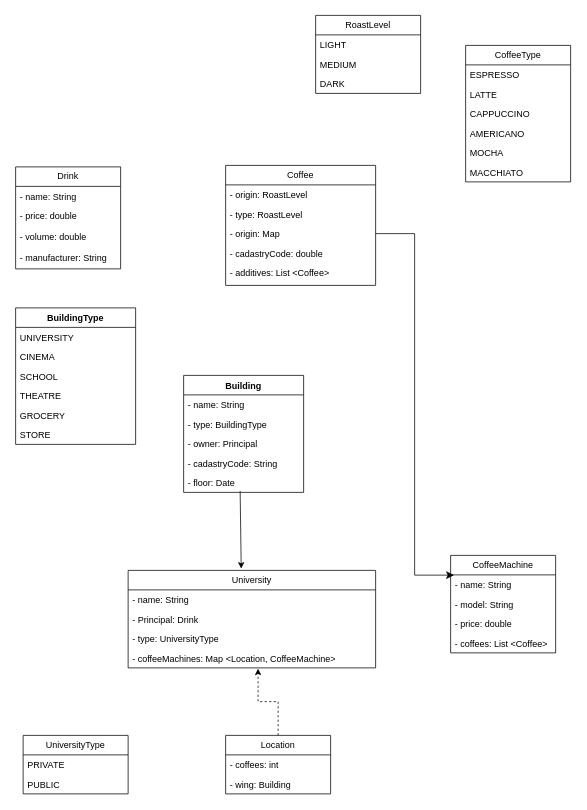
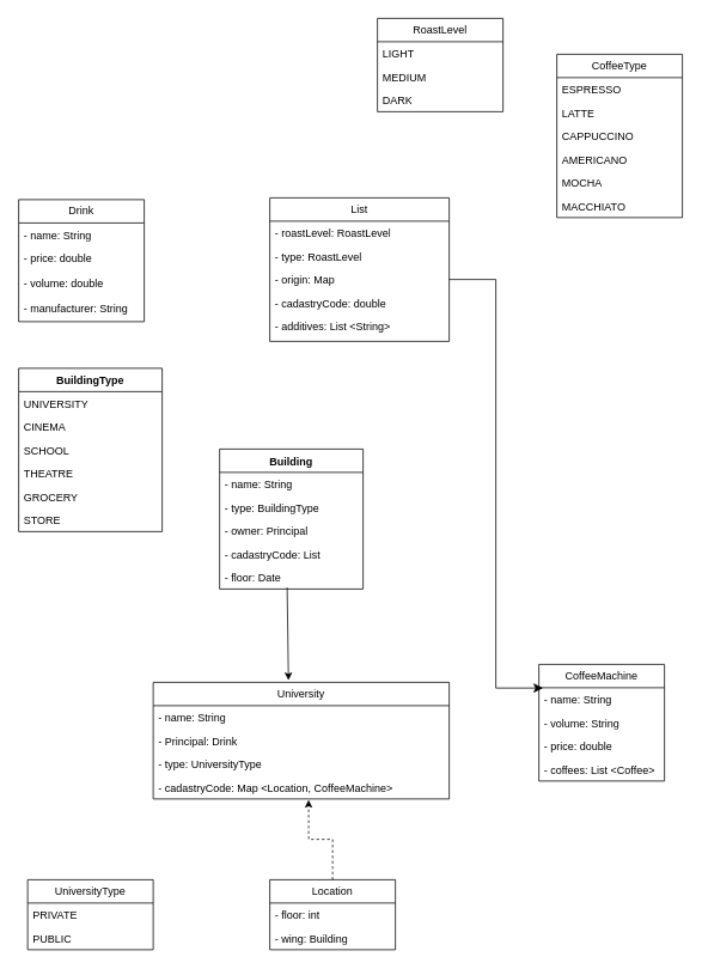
  <mxCell id="0" />
  <mxCell id="1" parent="0" />
  <mxCell id="2" value="Drink" style="swimlane;fontStyle=0;childLayout=stackLayout;horizontal=1;startSize=26;fillColor=none;horizontalStack=0;resizeParent=1;resizeParentMax=0;resizeLast=0;collapsible=1;marginBottom=0;whiteSpace=wrap;html=1;" vertex="1" parent="1"><mxGeometry x="20" y="222" width="140" height="136" as="geometry" /></mxCell>
  <mxCell id="3" value="- name: String" style="text;strokeColor=none;fillColor=none;align=left;verticalAlign=top;spacingLeft=4;spacingRight=4;overflow=hidden;rotatable=0;points=[[0,0.5],[1,0.5]];portConstraint=eastwest;whiteSpace=wrap;html=1;" vertex="1" parent="2"><mxGeometry y="26" width="140" height="26" as="geometry" /></mxCell>
  <mxCell id="4" value="- price: double" style="text;strokeColor=none;fillColor=none;align=left;verticalAlign=top;spacingLeft=4;spacingRight=4;overflow=hidden;rotatable=0;points=[[0,0.5],[1,0.5]];portConstraint=eastwest;whiteSpace=wrap;html=1;" vertex="1" parent="2"><mxGeometry y="52" width="140" height="28" as="geometry" /></mxCell>
  <mxCell id="5" value="- volume: double" style="text;strokeColor=none;fillColor=none;align=left;verticalAlign=top;spacingLeft=4;spacingRight=4;overflow=hidden;rotatable=0;points=[[0,0.5],[1,0.5]];portConstraint=eastwest;whiteSpace=wrap;html=1;" vertex="1" parent="2"><mxGeometry y="80" width="140" height="28" as="geometry" /></mxCell>
  <mxCell id="6" value="- manufacturer: String" style="text;strokeColor=none;fillColor=none;align=left;verticalAlign=top;spacingLeft=4;spacingRight=4;overflow=hidden;rotatable=0;points=[[0,0.5],[1,0.5]];portConstraint=eastwest;whiteSpace=wrap;html=1;" vertex="1" parent="2"><mxGeometry y="108" width="140" height="28" as="geometry" /></mxCell>
- <mxCell id="7" value="Coffee" style="swimlane;fontStyle=0;childLayout=stackLayout;horizontal=1;startSize=26;fillColor=none;horizontalStack=0;resizeParent=1;resizeParentMax=0;resizeLast=0;collapsible=1;marginBottom=0;whiteSpace=wrap;html=1;" vertex="1" parent="1"><mxGeometry x="300" y="220" width="200" height="160" as="geometry" /></mxCell>
- <mxCell id="8" value="- origin: RoastLevel" style="text;strokeColor=none;fillColor=none;align=left;verticalAlign=top;spacingLeft=4;spacingRight=4;overflow=hidden;rotatable=0;points=[[0,0.5],[1,0.5]];portConstraint=eastwest;whiteSpace=wrap;html=1;" vertex="1" parent="7"><mxGeometry y="26" width="200" height="26" as="geometry" /></mxCell>
+ <mxCell id="7" value="List" style="swimlane;fontStyle=0;childLayout=stackLayout;horizontal=1;startSize=26;fillColor=none;horizontalStack=0;resizeParent=1;resizeParentMax=0;resizeLast=0;collapsible=1;marginBottom=0;whiteSpace=wrap;html=1;" vertex="1" parent="1"><mxGeometry x="300" y="220" width="200" height="160" as="geometry" /></mxCell>
+ <mxCell id="8" value="- roastLevel: RoastLevel" style="text;strokeColor=none;fillColor=none;align=left;verticalAlign=top;spacingLeft=4;spacingRight=4;overflow=hidden;rotatable=0;points=[[0,0.5],[1,0.5]];portConstraint=eastwest;whiteSpace=wrap;html=1;" vertex="1" parent="7"><mxGeometry y="26" width="200" height="26" as="geometry" /></mxCell>
  <mxCell id="9" value="- type: RoastLevel" style="text;strokeColor=none;fillColor=none;align=left;verticalAlign=top;spacingLeft=4;spacingRight=4;overflow=hidden;rotatable=0;points=[[0,0.5],[1,0.5]];portConstraint=eastwest;whiteSpace=wrap;html=1;" vertex="1" parent="7"><mxGeometry y="52" width="200" height="26" as="geometry" /></mxCell>
  <mxCell id="10" value="- origin: Map" style="text;strokeColor=none;fillColor=none;align=left;verticalAlign=top;spacingLeft=4;spacingRight=4;overflow=hidden;rotatable=0;points=[[0,0.5],[1,0.5]];portConstraint=eastwest;whiteSpace=wrap;html=1;" vertex="1" parent="7"><mxGeometry y="78" width="200" height="26" as="geometry" /></mxCell>
  <mxCell id="11" value="- cadastryCode: double" style="text;strokeColor=none;fillColor=none;align=left;verticalAlign=top;spacingLeft=4;spacingRight=4;overflow=hidden;rotatable=0;points=[[0,0.5],[1,0.5]];portConstraint=eastwest;whiteSpace=wrap;html=1;" vertex="1" parent="7"><mxGeometry y="104" width="200" height="26" as="geometry" /></mxCell>
- <mxCell id="12" value="- additives: List &amp;lt;Coffee&amp;gt;" style="text;strokeColor=none;fillColor=none;align=left;verticalAlign=top;spacingLeft=4;spacingRight=4;overflow=hidden;rotatable=0;points=[[0,0.5],[1,0.5]];portConstraint=eastwest;whiteSpace=wrap;html=1;" vertex="1" parent="7"><mxGeometry y="130" width="200" height="30" as="geometry" /></mxCell>
+ <mxCell id="12" value="- additives: List &amp;lt;String&amp;gt;" style="text;strokeColor=none;fillColor=none;align=left;verticalAlign=top;spacingLeft=4;spacingRight=4;overflow=hidden;rotatable=0;points=[[0,0.5],[1,0.5]];portConstraint=eastwest;whiteSpace=wrap;html=1;" vertex="1" parent="7"><mxGeometry y="130" width="200" height="30" as="geometry" /></mxCell>
  <mxCell id="13" value="Building" style="swimlane;fontStyle=1;align=center;verticalAlign=top;childLayout=stackLayout;horizontal=1;startSize=26;horizontalStack=0;resizeParent=1;resizeParentMax=0;resizeLast=0;collapsible=1;marginBottom=0;whiteSpace=wrap;html=1;" vertex="1" parent="1"><mxGeometry x="244" y="500" width="160" height="156" as="geometry" /></mxCell>
  <mxCell id="14" value="- name: String" style="text;strokeColor=none;fillColor=none;align=left;verticalAlign=top;spacingLeft=4;spacingRight=4;overflow=hidden;rotatable=0;points=[[0,0.5],[1,0.5]];portConstraint=eastwest;whiteSpace=wrap;html=1;" vertex="1" parent="13"><mxGeometry y="26" width="160" height="26" as="geometry" /></mxCell>
  <mxCell id="15" value="- type: BuildingType" style="text;strokeColor=none;fillColor=none;align=left;verticalAlign=top;spacingLeft=4;spacingRight=4;overflow=hidden;rotatable=0;points=[[0,0.5],[1,0.5]];portConstraint=eastwest;whiteSpace=wrap;html=1;" vertex="1" parent="13"><mxGeometry y="52" width="160" height="26" as="geometry" /></mxCell>
  <mxCell id="16" value="- owner: Principal" style="text;strokeColor=none;fillColor=none;align=left;verticalAlign=top;spacingLeft=4;spacingRight=4;overflow=hidden;rotatable=0;points=[[0,0.5],[1,0.5]];portConstraint=eastwest;whiteSpace=wrap;html=1;" vertex="1" parent="13"><mxGeometry y="78" width="160" height="26" as="geometry" /></mxCell>
- <mxCell id="17" value="- cadastryCode: String" style="text;strokeColor=none;fillColor=none;align=left;verticalAlign=top;spacingLeft=4;spacingRight=4;overflow=hidden;rotatable=0;points=[[0,0.5],[1,0.5]];portConstraint=eastwest;whiteSpace=wrap;html=1;" vertex="1" parent="13"><mxGeometry y="104" width="160" height="26" as="geometry" /></mxCell>
+ <mxCell id="17" value="- cadastryCode: List" style="text;strokeColor=none;fillColor=none;align=left;verticalAlign=top;spacingLeft=4;spacingRight=4;overflow=hidden;rotatable=0;points=[[0,0.5],[1,0.5]];portConstraint=eastwest;whiteSpace=wrap;html=1;" vertex="1" parent="13"><mxGeometry y="104" width="160" height="26" as="geometry" /></mxCell>
  <mxCell id="18" value="- floor: Date" style="text;strokeColor=none;fillColor=none;align=left;verticalAlign=top;spacingLeft=4;spacingRight=4;overflow=hidden;rotatable=0;points=[[0,0.5],[1,0.5]];portConstraint=eastwest;whiteSpace=wrap;html=1;" vertex="1" parent="13"><mxGeometry y="130" width="160" height="26" as="geometry" /></mxCell>
  <mxCell id="19" value="RoastLevel" style="swimlane;fontStyle=0;childLayout=stackLayout;horizontal=1;startSize=26;fillColor=none;horizontalStack=0;resizeParent=1;resizeParentMax=0;resizeLast=0;collapsible=1;marginBottom=0;whiteSpace=wrap;html=1;" vertex="1" parent="1"><mxGeometry x="420" y="20" width="140" height="104" as="geometry" /></mxCell>
  <mxCell id="20" value="LIGHT" style="text;strokeColor=none;fillColor=none;align=left;verticalAlign=top;spacingLeft=4;spacingRight=4;overflow=hidden;rotatable=0;points=[[0,0.5],[1,0.5]];portConstraint=eastwest;whiteSpace=wrap;html=1;" vertex="1" parent="19"><mxGeometry y="26" width="140" height="26" as="geometry" /></mxCell>
  <mxCell id="21" value="MEDIUM" style="text;strokeColor=none;fillColor=none;align=left;verticalAlign=top;spacingLeft=4;spacingRight=4;overflow=hidden;rotatable=0;points=[[0,0.5],[1,0.5]];portConstraint=eastwest;whiteSpace=wrap;html=1;" vertex="1" parent="19"><mxGeometry y="52" width="140" height="26" as="geometry" /></mxCell>
  <mxCell id="22" value="DARK" style="text;strokeColor=none;fillColor=none;align=left;verticalAlign=top;spacingLeft=4;spacingRight=4;overflow=hidden;rotatable=0;points=[[0,0.5],[1,0.5]];portConstraint=eastwest;whiteSpace=wrap;html=1;" vertex="1" parent="19"><mxGeometry y="78" width="140" height="26" as="geometry" /></mxCell>
  <mxCell id="23" value="CoffeeType" style="swimlane;fontStyle=0;childLayout=stackLayout;horizontal=1;startSize=26;fillColor=none;horizontalStack=0;resizeParent=1;resizeParentMax=0;resizeLast=0;collapsible=1;marginBottom=0;whiteSpace=wrap;html=1;" vertex="1" parent="1"><mxGeometry x="620" y="60" width="140" height="182" as="geometry" /></mxCell>
  <mxCell id="24" value="ESPRESSO" style="text;strokeColor=none;fillColor=none;align=left;verticalAlign=top;spacingLeft=4;spacingRight=4;overflow=hidden;rotatable=0;points=[[0,0.5],[1,0.5]];portConstraint=eastwest;whiteSpace=wrap;html=1;" vertex="1" parent="23"><mxGeometry y="26" width="140" height="26" as="geometry" /></mxCell>
  <mxCell id="25" value="LATTE" style="text;strokeColor=none;fillColor=none;align=left;verticalAlign=top;spacingLeft=4;spacingRight=4;overflow=hidden;rotatable=0;points=[[0,0.5],[1,0.5]];portConstraint=eastwest;whiteSpace=wrap;html=1;" vertex="1" parent="23"><mxGeometry y="52" width="140" height="26" as="geometry" /></mxCell>
  <mxCell id="26" value="CAPPUCCINO" style="text;strokeColor=none;fillColor=none;align=left;verticalAlign=top;spacingLeft=4;spacingRight=4;overflow=hidden;rotatable=0;points=[[0,0.5],[1,0.5]];portConstraint=eastwest;whiteSpace=wrap;html=1;" vertex="1" parent="23"><mxGeometry y="78" width="140" height="26" as="geometry" /></mxCell>
  <mxCell id="27" value="AMERICANO" style="text;strokeColor=none;fillColor=none;align=left;verticalAlign=top;spacingLeft=4;spacingRight=4;overflow=hidden;rotatable=0;points=[[0,0.5],[1,0.5]];portConstraint=eastwest;whiteSpace=wrap;html=1;" vertex="1" parent="23"><mxGeometry y="104" width="140" height="26" as="geometry" /></mxCell>
  <mxCell id="28" value="MOCHA" style="text;strokeColor=none;fillColor=none;align=left;verticalAlign=top;spacingLeft=4;spacingRight=4;overflow=hidden;rotatable=0;points=[[0,0.5],[1,0.5]];portConstraint=eastwest;whiteSpace=wrap;html=1;" vertex="1" parent="23"><mxGeometry y="130" width="140" height="26" as="geometry" /></mxCell>
  <mxCell id="29" value="MACCHIATO" style="text;strokeColor=none;fillColor=none;align=left;verticalAlign=top;spacingLeft=4;spacingRight=4;overflow=hidden;rotatable=0;points=[[0,0.5],[1,0.5]];portConstraint=eastwest;whiteSpace=wrap;html=1;" vertex="1" parent="23"><mxGeometry y="156" width="140" height="26" as="geometry" /></mxCell>
  <mxCell id="30" value="BuildingType" style="swimlane;fontStyle=1;align=center;verticalAlign=top;childLayout=stackLayout;horizontal=1;startSize=26;horizontalStack=0;resizeParent=1;resizeParentMax=0;resizeLast=0;collapsible=1;marginBottom=0;whiteSpace=wrap;html=1;" vertex="1" parent="1"><mxGeometry x="20" y="410" width="160" height="182" as="geometry" /></mxCell>
  <mxCell id="31" value="UNIVERSITY" style="text;strokeColor=none;fillColor=none;align=left;verticalAlign=top;spacingLeft=4;spacingRight=4;overflow=hidden;rotatable=0;points=[[0,0.5],[1,0.5]];portConstraint=eastwest;whiteSpace=wrap;html=1;" vertex="1" parent="30"><mxGeometry y="26" width="160" height="26" as="geometry" /></mxCell>
  <mxCell id="32" value="CINEMA" style="text;strokeColor=none;fillColor=none;align=left;verticalAlign=top;spacingLeft=4;spacingRight=4;overflow=hidden;rotatable=0;points=[[0,0.5],[1,0.5]];portConstraint=eastwest;whiteSpace=wrap;html=1;" vertex="1" parent="30"><mxGeometry y="52" width="160" height="26" as="geometry" /></mxCell>
  <mxCell id="33" value="SCHOOL" style="text;strokeColor=none;fillColor=none;align=left;verticalAlign=top;spacingLeft=4;spacingRight=4;overflow=hidden;rotatable=0;points=[[0,0.5],[1,0.5]];portConstraint=eastwest;whiteSpace=wrap;html=1;" vertex="1" parent="30"><mxGeometry y="78" width="160" height="26" as="geometry" /></mxCell>
  <mxCell id="34" value="THEATRE" style="text;strokeColor=none;fillColor=none;align=left;verticalAlign=top;spacingLeft=4;spacingRight=4;overflow=hidden;rotatable=0;points=[[0,0.5],[1,0.5]];portConstraint=eastwest;whiteSpace=wrap;html=1;" vertex="1" parent="30"><mxGeometry y="104" width="160" height="26" as="geometry" /></mxCell>
  <mxCell id="35" value="GROCERY" style="text;strokeColor=none;fillColor=none;align=left;verticalAlign=top;spacingLeft=4;spacingRight=4;overflow=hidden;rotatable=0;points=[[0,0.5],[1,0.5]];portConstraint=eastwest;whiteSpace=wrap;html=1;" vertex="1" parent="30"><mxGeometry y="130" width="160" height="26" as="geometry" /></mxCell>
  <mxCell id="36" value="STORE" style="text;strokeColor=none;fillColor=none;align=left;verticalAlign=top;spacingLeft=4;spacingRight=4;overflow=hidden;rotatable=0;points=[[0,0.5],[1,0.5]];portConstraint=eastwest;whiteSpace=wrap;html=1;" vertex="1" parent="30"><mxGeometry y="156" width="160" height="26" as="geometry" /></mxCell>
  <mxCell id="37" value="University" style="swimlane;fontStyle=0;childLayout=stackLayout;horizontal=1;startSize=26;fillColor=none;horizontalStack=0;resizeParent=1;resizeParentMax=0;resizeLast=0;collapsible=1;marginBottom=0;whiteSpace=wrap;html=1;" vertex="1" parent="1"><mxGeometry x="170" y="760" width="330" height="130" as="geometry" /></mxCell>
  <mxCell id="38" value="- name: String" style="text;strokeColor=none;fillColor=none;align=left;verticalAlign=top;spacingLeft=4;spacingRight=4;overflow=hidden;rotatable=0;points=[[0,0.5],[1,0.5]];portConstraint=eastwest;whiteSpace=wrap;html=1;" vertex="1" parent="37"><mxGeometry y="26" width="330" height="26" as="geometry" /></mxCell>
  <mxCell id="39" value="- Principal: Drink" style="text;strokeColor=none;fillColor=none;align=left;verticalAlign=top;spacingLeft=4;spacingRight=4;overflow=hidden;rotatable=0;points=[[0,0.5],[1,0.5]];portConstraint=eastwest;whiteSpace=wrap;html=1;" vertex="1" parent="37"><mxGeometry y="52" width="330" height="26" as="geometry" /></mxCell>
  <mxCell id="40" value="- type: UniversityType" style="text;strokeColor=none;fillColor=none;align=left;verticalAlign=top;spacingLeft=4;spacingRight=4;overflow=hidden;rotatable=0;points=[[0,0.5],[1,0.5]];portConstraint=eastwest;whiteSpace=wrap;html=1;" vertex="1" parent="37"><mxGeometry y="78" width="330" height="26" as="geometry" /></mxCell>
- <mxCell id="41" value="- coffeeMachines: Map &amp;lt;Location, CoffeeMachine&amp;gt;" style="text;strokeColor=none;fillColor=none;align=left;verticalAlign=top;spacingLeft=4;spacingRight=4;overflow=hidden;rotatable=0;points=[[0,0.5],[1,0.5]];portConstraint=eastwest;whiteSpace=wrap;html=1;" vertex="1" parent="37"><mxGeometry y="104" width="330" height="26" as="geometry" /></mxCell>
+ <mxCell id="41" value="- cadastryCode: Map &amp;lt;Location, CoffeeMachine&amp;gt;" style="text;strokeColor=none;fillColor=none;align=left;verticalAlign=top;spacingLeft=4;spacingRight=4;overflow=hidden;rotatable=0;points=[[0,0.5],[1,0.5]];portConstraint=eastwest;whiteSpace=wrap;html=1;" vertex="1" parent="37"><mxGeometry y="104" width="330" height="26" as="geometry" /></mxCell>
  <mxCell id="42" value="" style="endArrow=classic;html=1;rounded=0;exitX=0.471;exitY=0.936;exitDx=0;exitDy=0;exitPerimeter=0;entryX=0.457;entryY=-0.018;entryDx=0;entryDy=0;entryPerimeter=0;" edge="1" parent="1" source="18" target="37"><mxGeometry width="50" height="50" relative="1" as="geometry"><mxPoint x="350" y="720" as="sourcePoint" /><mxPoint x="314" y="830" as="targetPoint" /></mxGeometry></mxCell>
  <mxCell id="43" value="CoffeeMachine" style="swimlane;fontStyle=0;childLayout=stackLayout;horizontal=1;startSize=26;fillColor=none;horizontalStack=0;resizeParent=1;resizeParentMax=0;resizeLast=0;collapsible=1;marginBottom=0;whiteSpace=wrap;html=1;" vertex="1" parent="1"><mxGeometry x="600" y="740" width="140" height="130" as="geometry" /></mxCell>
  <mxCell id="44" value="- name: String" style="text;strokeColor=none;fillColor=none;align=left;verticalAlign=top;spacingLeft=4;spacingRight=4;overflow=hidden;rotatable=0;points=[[0,0.5],[1,0.5]];portConstraint=eastwest;whiteSpace=wrap;html=1;" vertex="1" parent="43"><mxGeometry y="26" width="140" height="26" as="geometry" /></mxCell>
- <mxCell id="45" value="- model: String" style="text;strokeColor=none;fillColor=none;align=left;verticalAlign=top;spacingLeft=4;spacingRight=4;overflow=hidden;rotatable=0;points=[[0,0.5],[1,0.5]];portConstraint=eastwest;whiteSpace=wrap;html=1;" vertex="1" parent="43"><mxGeometry y="52" width="140" height="26" as="geometry" /></mxCell>
+ <mxCell id="45" value="- volume: String" style="text;strokeColor=none;fillColor=none;align=left;verticalAlign=top;spacingLeft=4;spacingRight=4;overflow=hidden;rotatable=0;points=[[0,0.5],[1,0.5]];portConstraint=eastwest;whiteSpace=wrap;html=1;" vertex="1" parent="43"><mxGeometry y="52" width="140" height="26" as="geometry" /></mxCell>
  <mxCell id="46" value="- price: double" style="text;strokeColor=none;fillColor=none;align=left;verticalAlign=top;spacingLeft=4;spacingRight=4;overflow=hidden;rotatable=0;points=[[0,0.5],[1,0.5]];portConstraint=eastwest;whiteSpace=wrap;html=1;" vertex="1" parent="43"><mxGeometry y="78" width="140" height="26" as="geometry" /></mxCell>
  <mxCell id="47" value="- coffees: List &amp;lt;Coffee&amp;gt;" style="text;strokeColor=none;fillColor=none;align=left;verticalAlign=top;spacingLeft=4;spacingRight=4;overflow=hidden;rotatable=0;points=[[0,0.5],[1,0.5]];portConstraint=eastwest;whiteSpace=wrap;html=1;" vertex="1" parent="43"><mxGeometry y="104" width="140" height="26" as="geometry" /></mxCell>
  <mxCell id="48" value="" style="edgeStyle=elbowEdgeStyle;elbow=horizontal;endArrow=classic;html=1;curved=0;rounded=0;endSize=8;startSize=8;entryX=0.033;entryY=0.013;entryDx=0;entryDy=0;entryPerimeter=0;exitX=1;exitY=0.5;exitDx=0;exitDy=0;" edge="1" parent="1" source="10" target="44"><mxGeometry width="50" height="50" relative="1" as="geometry"><mxPoint x="500" y="400" as="sourcePoint" /><mxPoint x="550" y="350" as="targetPoint" /></mxGeometry></mxCell>
  <mxCell id="49" value="UniversityType" style="swimlane;fontStyle=0;childLayout=stackLayout;horizontal=1;startSize=26;fillColor=none;horizontalStack=0;resizeParent=1;resizeParentMax=0;resizeLast=0;collapsible=1;marginBottom=0;whiteSpace=wrap;html=1;" vertex="1" parent="1"><mxGeometry x="30" y="980" width="140" height="78" as="geometry" /></mxCell>
  <mxCell id="50" value="PRIVATE" style="text;strokeColor=none;fillColor=none;align=left;verticalAlign=top;spacingLeft=4;spacingRight=4;overflow=hidden;rotatable=0;points=[[0,0.5],[1,0.5]];portConstraint=eastwest;whiteSpace=wrap;html=1;" vertex="1" parent="49"><mxGeometry y="26" width="140" height="26" as="geometry" /></mxCell>
  <mxCell id="51" value="PUBLIC" style="text;strokeColor=none;fillColor=none;align=left;verticalAlign=top;spacingLeft=4;spacingRight=4;overflow=hidden;rotatable=0;points=[[0,0.5],[1,0.5]];portConstraint=eastwest;whiteSpace=wrap;html=1;" vertex="1" parent="49"><mxGeometry y="52" width="140" height="26" as="geometry" /></mxCell>
  <mxCell id="52" value="Location" style="swimlane;fontStyle=0;childLayout=stackLayout;horizontal=1;startSize=26;fillColor=none;horizontalStack=0;resizeParent=1;resizeParentMax=0;resizeLast=0;collapsible=1;marginBottom=0;whiteSpace=wrap;html=1;" vertex="1" parent="1"><mxGeometry x="300" y="980" width="140" height="78" as="geometry" /></mxCell>
- <mxCell id="53" value="- coffees: int" style="text;strokeColor=none;fillColor=none;align=left;verticalAlign=top;spacingLeft=4;spacingRight=4;overflow=hidden;rotatable=0;points=[[0,0.5],[1,0.5]];portConstraint=eastwest;whiteSpace=wrap;html=1;" vertex="1" parent="52"><mxGeometry y="26" width="140" height="26" as="geometry" /></mxCell>
+ <mxCell id="53" value="- floor: int" style="text;strokeColor=none;fillColor=none;align=left;verticalAlign=top;spacingLeft=4;spacingRight=4;overflow=hidden;rotatable=0;points=[[0,0.5],[1,0.5]];portConstraint=eastwest;whiteSpace=wrap;html=1;" vertex="1" parent="52"><mxGeometry y="26" width="140" height="26" as="geometry" /></mxCell>
  <mxCell id="54" value="- wing: Building" style="text;strokeColor=none;fillColor=none;align=left;verticalAlign=top;spacingLeft=4;spacingRight=4;overflow=hidden;rotatable=0;points=[[0,0.5],[1,0.5]];portConstraint=eastwest;whiteSpace=wrap;html=1;" vertex="1" parent="52"><mxGeometry y="52" width="140" height="26" as="geometry" /></mxCell>
  <mxCell id="55" style="edgeStyle=orthogonalEdgeStyle;rounded=0;orthogonalLoop=1;jettySize=auto;html=1;exitX=0.5;exitY=0;exitDx=0;exitDy=0;entryX=0.525;entryY=1.038;entryDx=0;entryDy=0;entryPerimeter=0;dashed=1;" edge="1" parent="1" source="52" target="41"><mxGeometry relative="1" as="geometry" /></mxCell>
